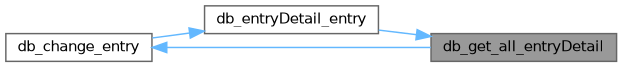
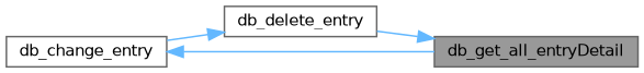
  digraph {
    fontname="DejaVu Sans"
    rankdir=RL
    node [color=grey40 fillcolor=white fontname="DejaVu Sans" fontsize=10 shape=box style=filled]
    edge [color=steelblue1 dir=back fontname="DejaVu Sans" fontsize=10 labelfontname=Helvetica labelfontsize=10 style=solid]
    n1 [color=gray40 fillcolor=grey60 fontcolor=black height=0.2 label=db_get_all_entryDetail width=0.4]
-   n2 [height=0.2 label=db_entryDetail_entry width=0.4]
+   n2 [height=0.2 label=db_delete_entry width=0.4]
    n3 [height=0.2 label=db_change_entry width=0.4]
    n1 -> n2
    n2 -> n3
    n3 -> n1
  }
